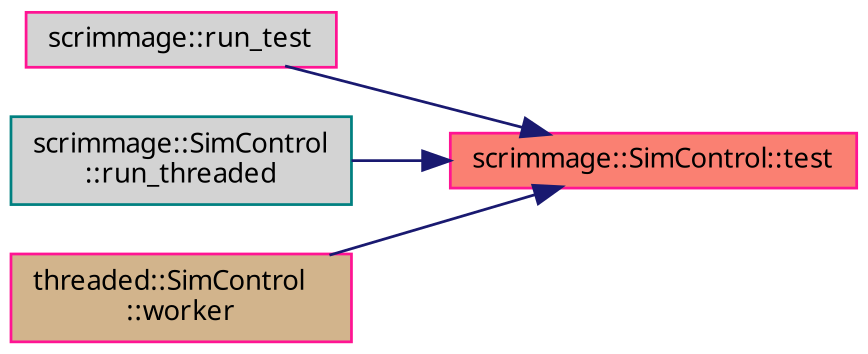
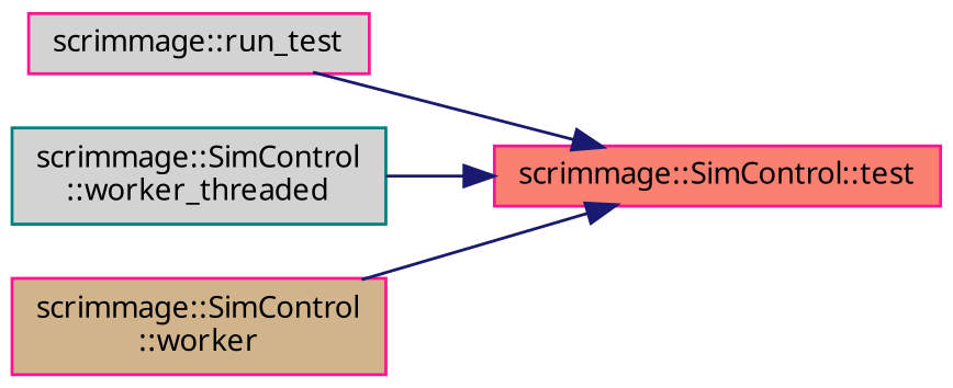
  digraph {
    fontname="Noto Sans"
    rankdir=RL
    node [color=deeppink fillcolor=lightgrey fontname="Noto Sans" fontsize=10 shape=record style=filled]
    edge [color=midnightblue dir=back fontname="Noto Sans" fontsize=10 labelfontname=Helvetica labelfontsize=10 style=solid]
    n1 [fillcolor=salmon fontcolor=black height=0.2 label="scrimmage::SimControl::test" width=0.4]
    n2 [height=0.2 label="scrimmage::run_test" width=0.4]
-   n3 [color=teal height=0.2 label="scrimmage::SimControl\l::run_threaded" width=0.4]
-   n4 [fillcolor=tan height=0.2 label="threaded::SimControl\l::worker" width=0.4]
+   n3 [color=teal height=0.2 label="scrimmage::SimControl\l::worker_threaded" width=0.4]
+   n4 [fillcolor=tan height=0.2 label="scrimmage::SimControl\l::worker" width=0.4]
    n1 -> n2
    n1 -> n3
    n1 -> n4
  }
